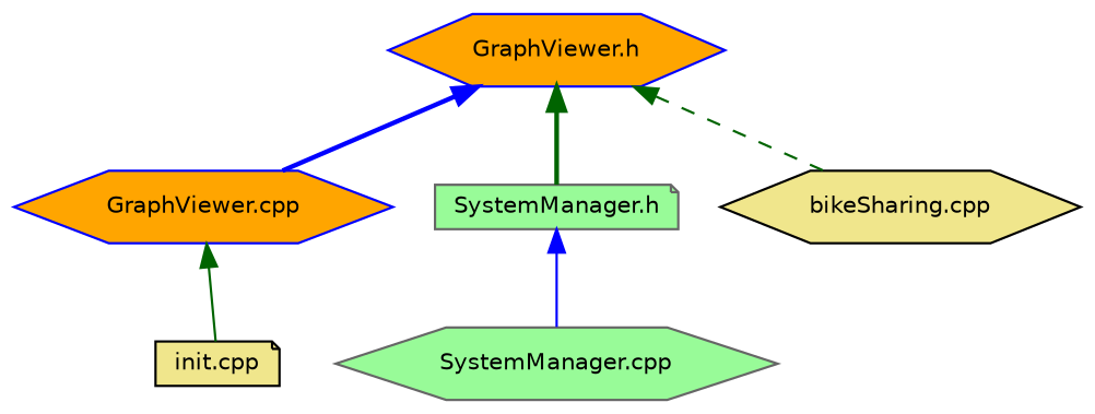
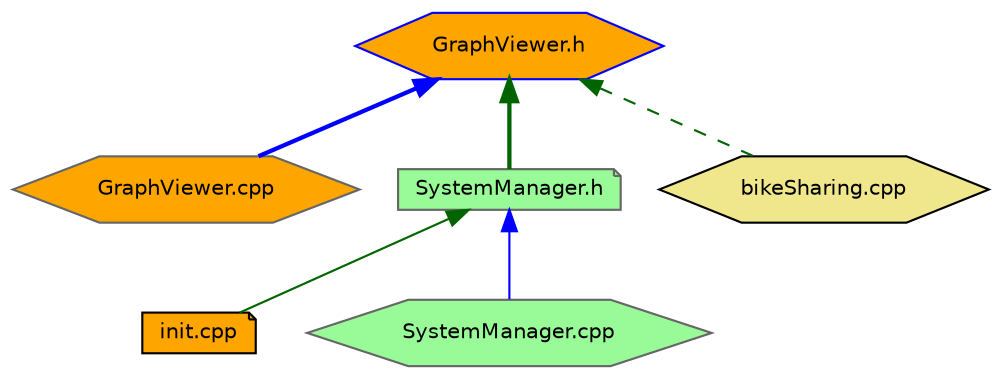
  digraph {
    node [color=blue fillcolor=orange fontname=Helvetica fontsize=10 shape=hexagon style=filled]
    edge [color=darkgreen dir=back fontname=Helvetica fontsize=10 labelfontname=Helvetica labelfontsize=10 style=bold]
    n1 [fontcolor=black height=0.2 label="GraphViewer.h" width=0.4]
    n2 [color=gray40 fillcolor=palegreen height=0.2 label="SystemManager.h" shape=note width=0.4]
-   n3 [height=0.2 label="GraphViewer.cpp" width=0.4]
+   n3 [color=gray40 height=0.2 label="GraphViewer.cpp" width=0.4]
    n4 [color=black fillcolor=khaki height=0.2 label="bikeSharing.cpp" width=0.4]
-   n5 [color=black fillcolor=khaki height=0.2 label="init.cpp" shape=note width=0.4]
+   n5 [color=black height=0.2 label="init.cpp" shape=note width=0.4]
    n6 [color=gray40 fillcolor=palegreen height=0.2 label="SystemManager.cpp" width=0.4]
    n1 -> n2
    n1 -> n3 [color=blue]
    n1 -> n4 [style=dashed]
-   n3 -> n5 [style=solid]
+   n2 -> n5 [style=solid]
    n2 -> n6 [color=blue style=solid]
  }
